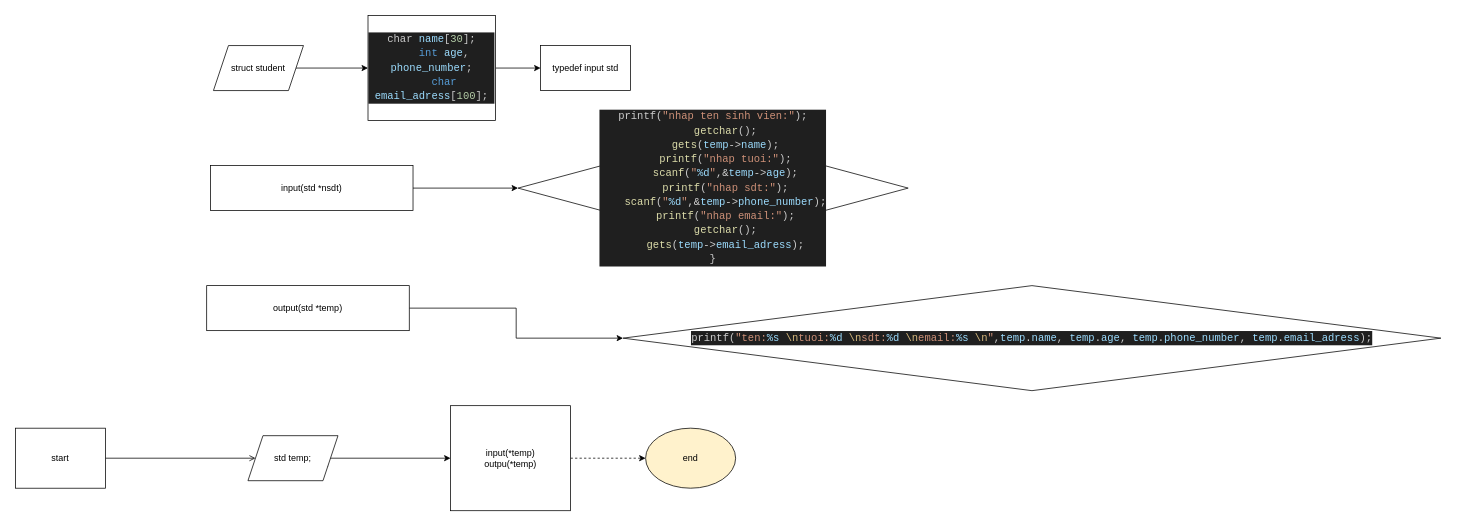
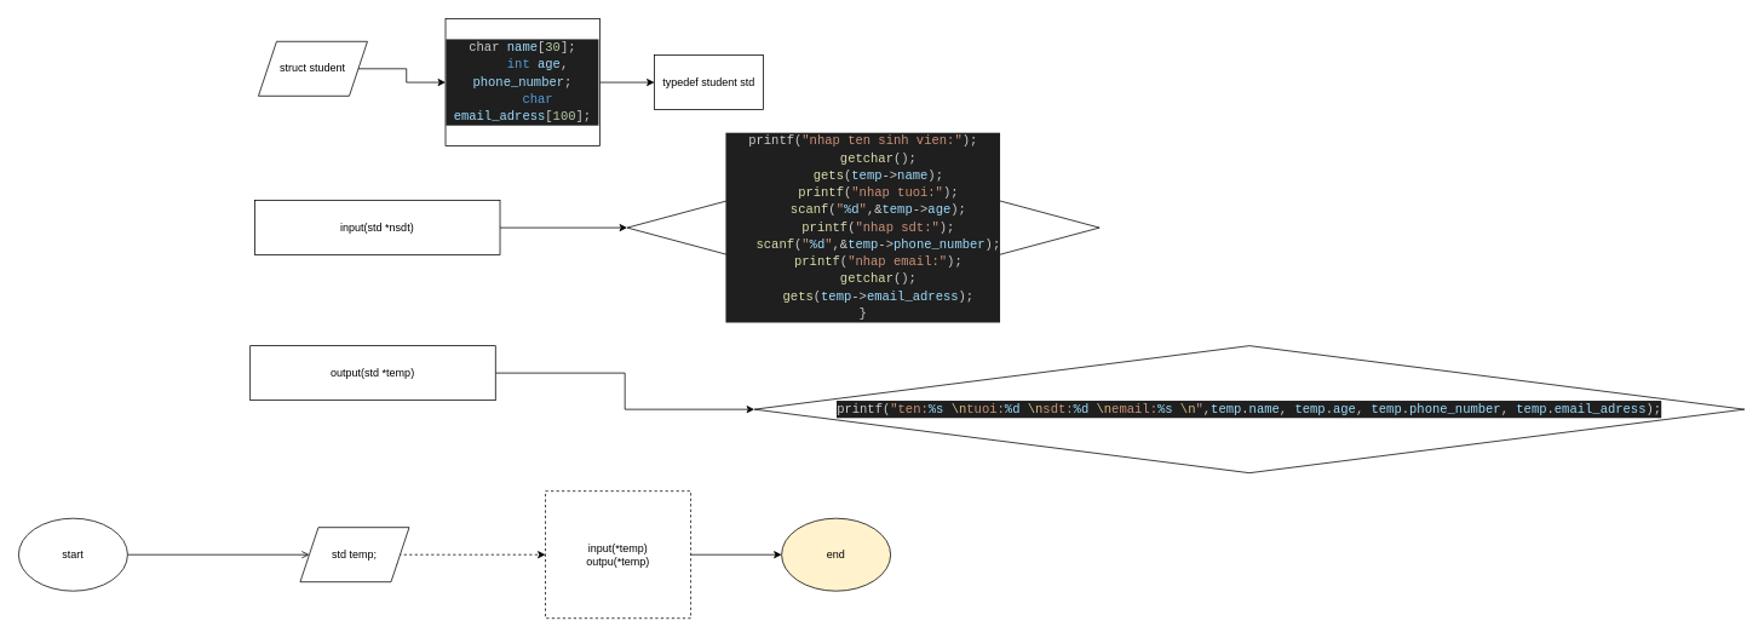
  <mxCell id="0" />
  <mxCell id="1" parent="0" />
  <mxCell id="2" style="edgeStyle=orthogonalEdgeStyle;rounded=0;orthogonalLoop=1;jettySize=auto;html=1;endArrow=open;" parent="1" source="3" target="7" edge="1"><mxGeometry relative="1" as="geometry" /></mxCell>
- <mxCell id="3" value="start" style="whiteSpace=wrap;html=1;rounded=0;" parent="1" vertex="1"><mxGeometry x="20" y="570" width="120" height="80" as="geometry" /></mxCell>
- <mxCell id="4" value="" style="edgeStyle=orthogonalEdgeStyle;rounded=0;orthogonalLoop=1;jettySize=auto;html=1;dashed=1;" parent="1" source="5" target="8" edge="1"><mxGeometry relative="1" as="geometry" /></mxCell>
- <mxCell id="5" value="&lt;div&gt;input(*temp)&lt;/div&gt;&lt;div&gt;outpu(*temp)&lt;/div&gt;" style="rounded=0;whiteSpace=wrap;html=1;" parent="1" vertex="1"><mxGeometry x="600" y="540" width="160" height="140" as="geometry" /></mxCell>
- <mxCell id="6" style="edgeStyle=orthogonalEdgeStyle;rounded=0;orthogonalLoop=1;jettySize=auto;html=1;exitX=1;exitY=0.75;exitDx=0;exitDy=0;" parent="1" source="7" target="5" edge="1"><mxGeometry relative="1" as="geometry"><Array as="points"><mxPoint x="404" y="612" /><mxPoint x="404" y="610" /></Array></mxGeometry></mxCell>
+ <mxCell id="3" value="start" style="ellipse;whiteSpace=wrap;html=1;" parent="1" vertex="1"><mxGeometry x="20" y="570" width="120" height="80" as="geometry" /></mxCell>
+ <mxCell id="4" value="" style="edgeStyle=orthogonalEdgeStyle;rounded=0;orthogonalLoop=1;jettySize=auto;html=1;" parent="1" source="5" target="8" edge="1"><mxGeometry relative="1" as="geometry" /></mxCell>
+ <mxCell id="5" value="&lt;div&gt;input(*temp)&lt;/div&gt;&lt;div&gt;outpu(*temp)&lt;/div&gt;" style="rounded=0;whiteSpace=wrap;html=1;dashed=1;" parent="1" vertex="1"><mxGeometry x="600" y="540" width="160" height="140" as="geometry" /></mxCell>
+ <mxCell id="6" style="edgeStyle=orthogonalEdgeStyle;rounded=0;orthogonalLoop=1;jettySize=auto;html=1;exitX=1;exitY=0.75;exitDx=0;exitDy=0;dashed=1;" parent="1" source="7" target="5" edge="1"><mxGeometry relative="1" as="geometry"><Array as="points"><mxPoint x="404" y="612" /><mxPoint x="404" y="610" /></Array></mxGeometry></mxCell>
  <mxCell id="7" value="std temp;" style="shape=parallelogram;perimeter=parallelogramPerimeter;whiteSpace=wrap;html=1;fixedSize=1;" parent="1" vertex="1"><mxGeometry x="330" y="580" width="120" height="60" as="geometry" /></mxCell>
  <mxCell id="8" value="end" style="ellipse;whiteSpace=wrap;html=1;fillColor=#fff2cc;" parent="1" vertex="1"><mxGeometry x="860" y="570" width="120" height="80" as="geometry" /></mxCell>
  <mxCell id="9" value="" style="edgeStyle=orthogonalEdgeStyle;rounded=0;orthogonalLoop=1;jettySize=auto;html=1;" parent="1" source="10" target="12" edge="1"><mxGeometry relative="1" as="geometry" /></mxCell>
- <mxCell id="10" value="struct student" style="shape=parallelogram;perimeter=parallelogramPerimeter;whiteSpace=wrap;html=1;fixedSize=1;" parent="1" vertex="1"><mxGeometry x="284" y="60" width="120" height="60" as="geometry" /></mxCell>
+ <mxCell id="10" value="struct student" style="shape=parallelogram;perimeter=parallelogramPerimeter;whiteSpace=wrap;html=1;fixedSize=1;" parent="1" vertex="1"><mxGeometry x="284" y="45" width="120" height="60" as="geometry" /></mxCell>
  <mxCell id="11" value="" style="edgeStyle=orthogonalEdgeStyle;rounded=0;orthogonalLoop=1;jettySize=auto;html=1;" parent="1" source="12" target="19" edge="1"><mxGeometry relative="1" as="geometry" /></mxCell>
  <mxCell id="12" value="&lt;div style=&quot;color: rgb(204, 204, 204); background-color: rgb(31, 31, 31); font-family: Consolas, &amp;quot;Courier New&amp;quot;, monospace; font-size: 14px; line-height: 19px;&quot;&gt;&lt;div&gt;char &lt;span style=&quot;color: #9cdcfe;&quot;&gt;name&lt;/span&gt;[&lt;span style=&quot;color: #b5cea8;&quot;&gt;30&lt;/span&gt;];&lt;/div&gt;&lt;div&gt;&amp;nbsp; &amp;nbsp; &lt;span style=&quot;color: #569cd6;&quot;&gt;int&lt;/span&gt; &lt;span style=&quot;color: #9cdcfe;&quot;&gt;age&lt;/span&gt;, &lt;span style=&quot;color: #9cdcfe;&quot;&gt;phone_number&lt;/span&gt;;&lt;/div&gt;&lt;div&gt;&amp;nbsp; &amp;nbsp; &lt;span style=&quot;color: #569cd6;&quot;&gt;char&lt;/span&gt; &lt;span style=&quot;color: #9cdcfe;&quot;&gt;email_adress&lt;/span&gt;[&lt;span style=&quot;color: #b5cea8;&quot;&gt;100&lt;/span&gt;];&lt;/div&gt;&lt;/div&gt;" style="rounded=0;whiteSpace=wrap;html=1;" parent="1" vertex="1"><mxGeometry x="490" y="20" width="170" height="140" as="geometry" /></mxCell>
  <mxCell id="13" style="edgeStyle=orthogonalEdgeStyle;rounded=0;orthogonalLoop=1;jettySize=auto;html=1;" parent="1" source="14" target="15" edge="1"><mxGeometry relative="1" as="geometry" /></mxCell>
  <mxCell id="14" value="input(std *nsdt)" style="rounded=0;whiteSpace=wrap;html=1;shape=label;fixedSize=1;" parent="1" vertex="1"><mxGeometry x="280" y="220" width="270" height="60" as="geometry" /></mxCell>
  <mxCell id="15" value="&lt;div style=&quot;color: rgb(204, 204, 204); background-color: rgb(31, 31, 31); font-family: Consolas, &amp;quot;Courier New&amp;quot;, monospace; font-size: 14px; line-height: 19px;&quot;&gt;&lt;div&gt;printf(&lt;span style=&quot;color: #ce9178;&quot;&gt;&quot;nhap ten sinh vien:&quot;&lt;/span&gt;);&lt;/div&gt;&lt;div&gt;&amp;nbsp; &amp;nbsp; &lt;span style=&quot;color: #dcdcaa;&quot;&gt;getchar&lt;/span&gt;();&lt;/div&gt;&lt;div&gt;&amp;nbsp; &amp;nbsp; &lt;span style=&quot;color: #dcdcaa;&quot;&gt;gets&lt;/span&gt;(&lt;span style=&quot;color: #9cdcfe;&quot;&gt;temp&lt;/span&gt;-&amp;gt;&lt;span style=&quot;color: #9cdcfe;&quot;&gt;name&lt;/span&gt;);&lt;/div&gt;&lt;div&gt;&amp;nbsp; &amp;nbsp; &lt;span style=&quot;color: #dcdcaa;&quot;&gt;printf&lt;/span&gt;(&lt;span style=&quot;color: #ce9178;&quot;&gt;&quot;nhap tuoi:&quot;&lt;/span&gt;);&lt;/div&gt;&lt;div&gt;&amp;nbsp; &amp;nbsp; &lt;span style=&quot;color: #dcdcaa;&quot;&gt;scanf&lt;/span&gt;(&lt;span style=&quot;color: #ce9178;&quot;&gt;&quot;&lt;/span&gt;&lt;span style=&quot;color: #9cdcfe;&quot;&gt;%d&lt;/span&gt;&lt;span style=&quot;color: #ce9178;&quot;&gt;&quot;&lt;/span&gt;,&lt;span style=&quot;color: #d4d4d4;&quot;&gt;&amp;amp;&lt;/span&gt;&lt;span style=&quot;color: #9cdcfe;&quot;&gt;temp&lt;/span&gt;-&amp;gt;&lt;span style=&quot;color: #9cdcfe;&quot;&gt;age&lt;/span&gt;);&lt;/div&gt;&lt;div&gt;&amp;nbsp; &amp;nbsp; &lt;span style=&quot;color: #dcdcaa;&quot;&gt;printf&lt;/span&gt;(&lt;span style=&quot;color: #ce9178;&quot;&gt;&quot;nhap sdt:&quot;&lt;/span&gt;);&lt;/div&gt;&lt;div&gt;&amp;nbsp; &amp;nbsp; &lt;span style=&quot;color: #dcdcaa;&quot;&gt;scanf&lt;/span&gt;(&lt;span style=&quot;color: #ce9178;&quot;&gt;&quot;&lt;/span&gt;&lt;span style=&quot;color: #9cdcfe;&quot;&gt;%d&lt;/span&gt;&lt;span style=&quot;color: #ce9178;&quot;&gt;&quot;&lt;/span&gt;,&lt;span style=&quot;color: #d4d4d4;&quot;&gt;&amp;amp;&lt;/span&gt;&lt;span style=&quot;color: #9cdcfe;&quot;&gt;temp&lt;/span&gt;-&amp;gt;&lt;span style=&quot;color: #9cdcfe;&quot;&gt;phone_number&lt;/span&gt;);&lt;/div&gt;&lt;div&gt;&amp;nbsp; &amp;nbsp; &lt;span style=&quot;color: #dcdcaa;&quot;&gt;printf&lt;/span&gt;(&lt;span style=&quot;color: #ce9178;&quot;&gt;&quot;nhap email:&quot;&lt;/span&gt;);&lt;/div&gt;&lt;div&gt;&amp;nbsp; &amp;nbsp; &lt;span style=&quot;color: #dcdcaa;&quot;&gt;getchar&lt;/span&gt;();&lt;/div&gt;&lt;div&gt;&amp;nbsp; &amp;nbsp; &lt;span style=&quot;color: #dcdcaa;&quot;&gt;gets&lt;/span&gt;(&lt;span style=&quot;color: #9cdcfe;&quot;&gt;temp&lt;/span&gt;-&amp;gt;&lt;span style=&quot;color: #9cdcfe;&quot;&gt;email_adress&lt;/span&gt;);&lt;/div&gt;&lt;div&gt;}&lt;/div&gt;&lt;/div&gt;" style="rhombus;whiteSpace=wrap;html=1;" parent="1" vertex="1"><mxGeometry x="690" y="180" width="520" height="140" as="geometry" /></mxCell>
  <mxCell id="16" style="edgeStyle=orthogonalEdgeStyle;rounded=0;orthogonalLoop=1;jettySize=auto;html=1;" parent="1" source="17" target="18" edge="1"><mxGeometry relative="1" as="geometry" /></mxCell>
  <mxCell id="17" value="output(std *temp)" style="rounded=0;whiteSpace=wrap;html=1;shape=label;fixedSize=1;" parent="1" vertex="1"><mxGeometry x="275" y="380" width="270" height="60" as="geometry" /></mxCell>
  <mxCell id="18" value="&lt;div style=&quot;color: rgb(204, 204, 204); background-color: rgb(31, 31, 31); font-family: Consolas, &amp;quot;Courier New&amp;quot;, monospace; font-size: 14px; line-height: 19px;&quot;&gt;printf(&lt;span style=&quot;color: #ce9178;&quot;&gt;&quot;ten:&lt;/span&gt;&lt;span style=&quot;color: #9cdcfe;&quot;&gt;%s&lt;/span&gt;&lt;span style=&quot;color: #ce9178;&quot;&gt; &lt;/span&gt;&lt;span style=&quot;color: #d7ba7d;&quot;&gt;\n&lt;/span&gt;&lt;span style=&quot;color: #ce9178;&quot;&gt;tuoi:&lt;/span&gt;&lt;span style=&quot;color: #9cdcfe;&quot;&gt;%d&lt;/span&gt;&lt;span style=&quot;color: #ce9178;&quot;&gt; &lt;/span&gt;&lt;span style=&quot;color: #d7ba7d;&quot;&gt;\n&lt;/span&gt;&lt;span style=&quot;color: #ce9178;&quot;&gt;sdt:&lt;/span&gt;&lt;span style=&quot;color: #9cdcfe;&quot;&gt;%d&lt;/span&gt;&lt;span style=&quot;color: #ce9178;&quot;&gt; &lt;/span&gt;&lt;span style=&quot;color: #d7ba7d;&quot;&gt;\n&lt;/span&gt;&lt;span style=&quot;color: #ce9178;&quot;&gt;email:&lt;/span&gt;&lt;span style=&quot;color: #9cdcfe;&quot;&gt;%s&lt;/span&gt;&lt;span style=&quot;color: #ce9178;&quot;&gt; &lt;/span&gt;&lt;span style=&quot;color: #d7ba7d;&quot;&gt;\n&lt;/span&gt;&lt;span style=&quot;color: #ce9178;&quot;&gt;&quot;&lt;/span&gt;,&lt;span style=&quot;color: #9cdcfe;&quot;&gt;temp&lt;/span&gt;.&lt;span style=&quot;color: #9cdcfe;&quot;&gt;name&lt;/span&gt;, &lt;span style=&quot;color: #9cdcfe;&quot;&gt;temp&lt;/span&gt;.&lt;span style=&quot;color: #9cdcfe;&quot;&gt;age&lt;/span&gt;, &lt;span style=&quot;color: #9cdcfe;&quot;&gt;temp&lt;/span&gt;.&lt;span style=&quot;color: #9cdcfe;&quot;&gt;phone_number&lt;/span&gt;, &lt;span style=&quot;color: #9cdcfe;&quot;&gt;temp&lt;/span&gt;.&lt;span style=&quot;color: #9cdcfe;&quot;&gt;email_adress&lt;/span&gt;);&lt;/div&gt;" style="rhombus;whiteSpace=wrap;html=1;" parent="1" vertex="1"><mxGeometry x="830" y="380" width="1090" height="140" as="geometry" /></mxCell>
- <mxCell id="19" value="typedef input std" style="rounded=0;whiteSpace=wrap;html=1;" parent="1" vertex="1"><mxGeometry x="720" y="60" width="120" height="60" as="geometry" /></mxCell>
+ <mxCell id="19" value="typedef student std" style="rounded=0;whiteSpace=wrap;html=1;" parent="1" vertex="1"><mxGeometry x="720" y="60" width="120" height="60" as="geometry" /></mxCell>
